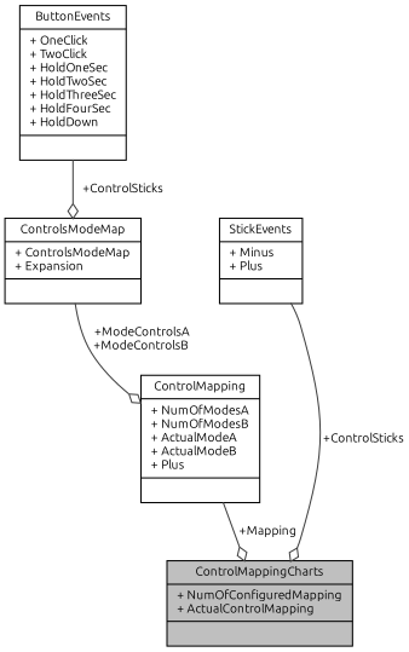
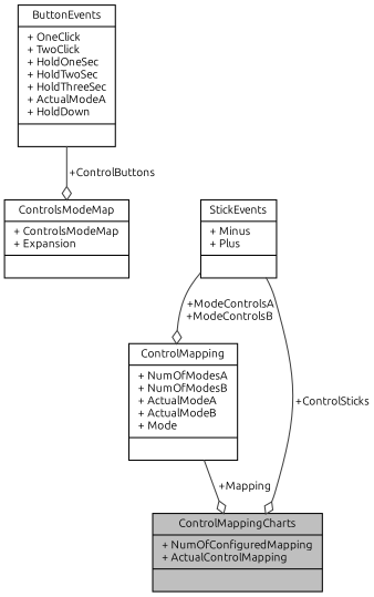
  digraph {
    fontname=Ubuntu
    node [color=black fillcolor=white fontname=Ubuntu fontsize=10 shape=record style=filled]
    edge [arrowhead=odiamond color=grey25 fontname=Ubuntu fontsize=10 labelfontname=Helvetica labelfontsize=10 style=solid]
    n1 [fillcolor=grey75 fontcolor=black height=0.2 label="{ControlMappingCharts\n|+ NumOfConfiguredMapping\l+ ActualControlMapping\l|}" width=0.4]
-   n2 [height=0.2 label="{ControlMapping\n|+ NumOfModesA\l+ NumOfModesB\l+ ActualModeA\l+ ActualModeB\l+ Plus\l|}" width=0.4]
+   n2 [height=0.2 label="{ControlMapping\n|+ NumOfModesA\l+ NumOfModesB\l+ ActualModeA\l+ ActualModeB\l+ Mode\l|}" width=0.4]
    n3 [height=0.2 label="{ControlsModeMap\n|+ ControlsModeMap\l+ Expansion\l|}" width=0.4]
-   n4 [height=0.2 label="{ButtonEvents\n|+ OneClick\l+ TwoClick\l+ HoldOneSec\l+ HoldTwoSec\l+ HoldThreeSec\l+ HoldFourSec\l+ HoldDown\l|}" width=0.4]
+   n4 [height=0.2 label="{ButtonEvents\n|+ OneClick\l+ TwoClick\l+ HoldOneSec\l+ HoldTwoSec\l+ HoldThreeSec\l+ ActualModeA\l+ HoldDown\l|}" width=0.4]
    n5 [height=0.2 label="{StickEvents\n|+ Minus\l+ Plus\l|}" width=0.4]
    n2 -> n1 [label=" +Mapping"]
-   n3 -> n2 [label=" +ModeControlsA\n+ModeControlsB"]
-   n4 -> n3 [label=" +ControlSticks"]
+   n5 -> n2 [label=" +ModeControlsA\n+ModeControlsB"]
+   n4 -> n3 [label=" +ControlButtons"]
    n5 -> n1 [label=" +ControlSticks"]
  }
